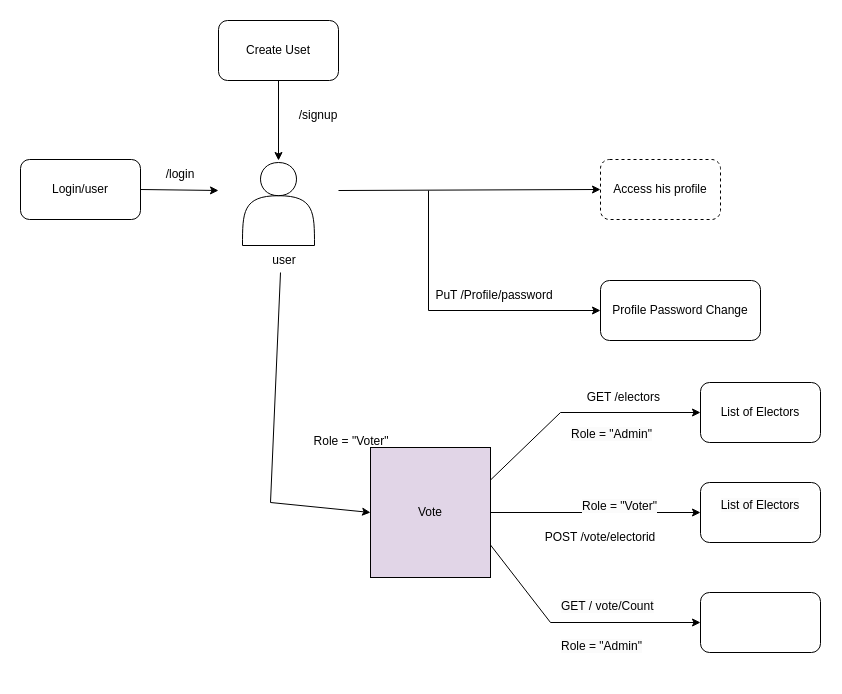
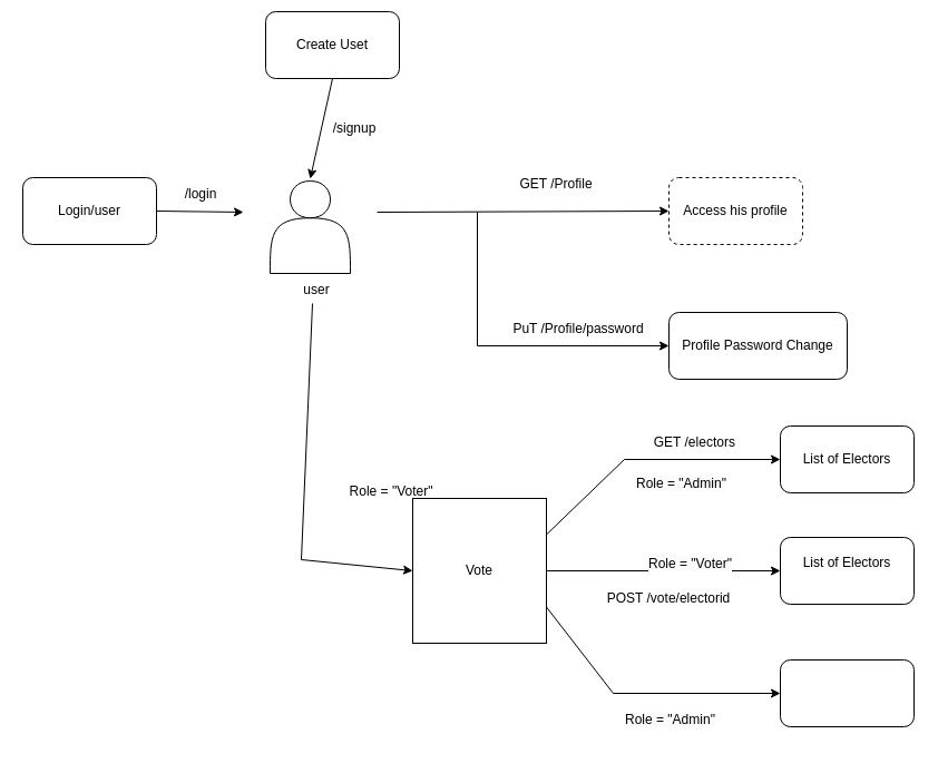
  <mxCell id="0" />
  <mxCell id="1" parent="0" />
- <mxCell id="2" value="Create Uset" style="rounded=1;whiteSpace=wrap;html=1;" vertex="1" parent="1"><mxGeometry x="218" y="20" width="120" height="60" as="geometry" /></mxCell>
+ <mxCell id="2" value="Create Uset" style="rounded=1;whiteSpace=wrap;html=1;" vertex="1" parent="1"><mxGeometry x="238" y="10" width="120" height="60" as="geometry" /></mxCell>
  <mxCell id="3" value="Access his profile" style="rounded=1;whiteSpace=wrap;html=1;dashed=1;" vertex="1" parent="1"><mxGeometry x="600" y="159" width="120" height="60" as="geometry" /></mxCell>
  <mxCell id="4" value="Profile Password Change" style="rounded=1;whiteSpace=wrap;html=1;" vertex="1" parent="1"><mxGeometry x="600" y="280" width="160" height="60" as="geometry" /></mxCell>
  <mxCell id="5" value="" style="endArrow=classic;html=1;rounded=0;exitX=1;exitY=0.5;exitDx=0;exitDy=0;entryX=0;entryY=0.5;entryDx=0;entryDy=0;" edge="1" parent="1" target="3"><mxGeometry width="50" height="50" relative="1" as="geometry"><mxPoint x="338" y="190" as="sourcePoint" /><mxPoint x="508" y="200" as="targetPoint" /></mxGeometry></mxCell>
  <mxCell id="6" value="" style="endArrow=classic;html=1;rounded=0;entryX=0;entryY=0.5;entryDx=0;entryDy=0;" edge="1" parent="1" target="4"><mxGeometry width="50" height="50" relative="1" as="geometry"><mxPoint x="428" y="310" as="sourcePoint" /><mxPoint x="508" y="200" as="targetPoint" /></mxGeometry></mxCell>
  <mxCell id="7" value="" style="endArrow=none;html=1;rounded=0;" edge="1" parent="1"><mxGeometry width="50" height="50" relative="1" as="geometry"><mxPoint x="428" y="310" as="sourcePoint" /><mxPoint x="428" y="190" as="targetPoint" /></mxGeometry></mxCell>
  <mxCell id="8" value="" style="endArrow=classic;html=1;rounded=0;exitX=0.5;exitY=1;exitDx=0;exitDy=0;entryX=0.5;entryY=0;entryDx=0;entryDy=0;" edge="1" parent="1" source="2"><mxGeometry width="50" height="50" relative="1" as="geometry"><mxPoint x="458" y="250" as="sourcePoint" /><mxPoint x="278" y="160" as="targetPoint" /></mxGeometry></mxCell>
  <mxCell id="9" value="/signup" style="text;html=1;align=center;verticalAlign=middle;whiteSpace=wrap;rounded=0;" vertex="1" parent="1"><mxGeometry x="288" y="100" width="60" height="30" as="geometry" /></mxCell>
- <mxCell id="11" value="PuT /Profile/password" style="text;html=1;align=center;verticalAlign=middle;whiteSpace=wrap;rounded=0;" vertex="1" parent="1"><mxGeometry x="433" y="280" width="122" height="30" as="geometry" /></mxCell>
+ <mxCell id="10" value="GET /Profile" style="text;html=1;align=center;verticalAlign=middle;whiteSpace=wrap;rounded=0;" vertex="1" parent="1"><mxGeometry x="448" y="150" width="102" height="30" as="geometry" /></mxCell>
+ <mxCell id="11" value="PuT /Profile/password" style="text;html=1;align=center;verticalAlign=middle;whiteSpace=wrap;rounded=0;" vertex="1" parent="1"><mxGeometry x="458" y="280" width="122" height="30" as="geometry" /></mxCell>
  <mxCell id="12" value="Login/user" style="rounded=1;whiteSpace=wrap;html=1;" vertex="1" parent="1"><mxGeometry y="159" width="120" height="60" as="geometry" x="20" /></mxCell>
  <mxCell id="13" value="" style="endArrow=classic;html=1;rounded=0;entryX=0;entryY=0.5;entryDx=0;entryDy=0;exitX=1;exitY=0.5;exitDx=0;exitDy=0;" edge="1" parent="1" source="12"><mxGeometry width="50" height="50" relative="1" as="geometry"><mxPoint x="140" y="192" as="sourcePoint" /><mxPoint x="218" y="190" as="targetPoint" /></mxGeometry></mxCell>
  <mxCell id="14" value="/login" style="text;html=1;align=center;verticalAlign=middle;whiteSpace=wrap;rounded=0;" vertex="1" parent="1"><mxGeometry x="150" y="159" width="60" height="30" as="geometry" /></mxCell>
  <mxCell id="15" value="" style="shape=actor;whiteSpace=wrap;html=1;" vertex="1" parent="1"><mxGeometry x="242" y="162" width="72" height="83" as="geometry" /></mxCell>
- <mxCell id="16" value="Vote" style="rounded=0;whiteSpace=wrap;html=1;fillColor=#e1d5e7;" vertex="1" parent="1"><mxGeometry x="370" y="447" width="120" height="130" as="geometry" /></mxCell>
+ <mxCell id="16" value="Vote" style="rounded=0;whiteSpace=wrap;html=1;" vertex="1" parent="1"><mxGeometry x="370" y="447" width="120" height="130" as="geometry" /></mxCell>
  <mxCell id="17" value="" style="endArrow=classic;html=1;rounded=0;entryX=0;entryY=0.5;entryDx=0;entryDy=0;" edge="1" parent="1" target="16"><mxGeometry width="50" height="50" relative="1" as="geometry"><mxPoint x="280" y="272" as="sourcePoint" /><mxPoint x="310" y="202" as="targetPoint" /><Array as="points"><mxPoint x="270" y="502" /></Array></mxGeometry></mxCell>
  <mxCell id="18" value="Role = &quot;Voter&quot;" style="text;html=1;align=center;verticalAlign=middle;whiteSpace=wrap;rounded=0;" vertex="1" parent="1"><mxGeometry x="300" y="420" width="102" height="42" as="geometry" /></mxCell>
  <mxCell id="19" value="List of Electors" style="rounded=1;whiteSpace=wrap;html=1;" vertex="1" parent="1"><mxGeometry x="700" y="382" width="120" height="60" as="geometry" /></mxCell>
  <mxCell id="20" value="&#10;&lt;span style=&quot;color: rgb(0, 0, 0); font-family: Helvetica; font-size: 12px; font-style: normal; font-variant-ligatures: normal; font-variant-caps: normal; font-weight: 400; letter-spacing: normal; orphans: 2; text-align: center; text-indent: 0px; text-transform: none; widows: 2; word-spacing: 0px; -webkit-text-stroke-width: 0px; white-space: normal; background-color: rgb(251, 251, 251); text-decoration-thickness: initial; text-decoration-style: initial; text-decoration-color: initial; display: inline !important; float: none;&quot;&gt;List of Electors&lt;/span&gt;&#10;&#10;" style="rounded=1;whiteSpace=wrap;html=1;" vertex="1" parent="1"><mxGeometry x="700" y="482" width="120" height="60" as="geometry" /></mxCell>
  <mxCell id="21" value="" style="endArrow=classic;html=1;rounded=0;exitX=1;exitY=0.25;exitDx=0;exitDy=0;entryX=0;entryY=0.5;entryDx=0;entryDy=0;" edge="1" parent="1" source="16" target="19"><mxGeometry width="50" height="50" relative="1" as="geometry"><mxPoint x="480" y="252" as="sourcePoint" /><mxPoint x="530" y="202" as="targetPoint" /><Array as="points"><mxPoint x="560" y="412" /></Array></mxGeometry></mxCell>
  <mxCell id="22" value="" style="endArrow=classic;html=1;rounded=0;exitX=1;exitY=0.5;exitDx=0;exitDy=0;entryX=0;entryY=0.5;entryDx=0;entryDy=0;" edge="1" parent="1" source="16" target="20"><mxGeometry width="50" height="50" relative="1" as="geometry"><mxPoint x="480" y="252" as="sourcePoint" /><mxPoint x="530" y="202" as="targetPoint" /><Array as="points" /></mxGeometry></mxCell>
  <mxCell id="23" value="GET /electors&amp;nbsp;" style="text;html=1;align=center;verticalAlign=middle;whiteSpace=wrap;rounded=0;" vertex="1" parent="1"><mxGeometry x="570" y="382" width="110" height="30" as="geometry" /></mxCell>
  <mxCell id="24" value="user" style="text;html=1;align=center;verticalAlign=middle;whiteSpace=wrap;rounded=0;" vertex="1" parent="1"><mxGeometry x="254" y="245" width="60" height="30" as="geometry" /></mxCell>
  <mxCell id="25" value="POST /vote/electorid" style="text;html=1;align=center;verticalAlign=middle;whiteSpace=wrap;rounded=0;" vertex="1" parent="1"><mxGeometry x="510" y="522" width="180" height="30" as="geometry" /></mxCell>
  <mxCell id="26" value="&lt;span style=&quot;color: rgb(0, 0, 0); font-family: Helvetica; font-size: 12px; font-style: normal; font-variant-ligatures: normal; font-variant-caps: normal; font-weight: 400; letter-spacing: normal; orphans: 2; text-align: center; text-indent: 0px; text-transform: none; widows: 2; word-spacing: 0px; -webkit-text-stroke-width: 0px; white-space: normal; background-color: rgb(251, 251, 251); text-decoration-thickness: initial; text-decoration-style: initial; text-decoration-color: initial; display: inline !important; float: none;&quot;&gt;Role = &quot;Voter&quot;&lt;/span&gt;" style="text;whiteSpace=wrap;html=1;" vertex="1" parent="1"><mxGeometry x="580" y="492" width="110" height="40" as="geometry" /></mxCell>
  <mxCell id="27" value="&lt;span style=&quot;color: rgb(0, 0, 0); font-family: Helvetica; font-size: 12px; font-style: normal; font-variant-ligatures: normal; font-variant-caps: normal; font-weight: 400; letter-spacing: normal; orphans: 2; text-align: center; text-indent: 0px; text-transform: none; widows: 2; word-spacing: 0px; -webkit-text-stroke-width: 0px; white-space: normal; background-color: rgb(251, 251, 251); text-decoration-thickness: initial; text-decoration-style: initial; text-decoration-color: initial; display: inline !important; float: none;&quot;&gt;Role = &quot;Admin&quot;&lt;/span&gt;" style="text;whiteSpace=wrap;html=1;" vertex="1" parent="1"><mxGeometry x="569" y="420" width="110" height="22" as="geometry" /></mxCell>
  <mxCell id="28" value="" style="rounded=1;whiteSpace=wrap;html=1;" vertex="1" parent="1"><mxGeometry x="700" y="592" width="120" height="60" as="geometry" /></mxCell>
  <mxCell id="29" value="" style="endArrow=classic;html=1;rounded=0;exitX=1;exitY=0.75;exitDx=0;exitDy=0;entryX=0;entryY=0.5;entryDx=0;entryDy=0;" edge="1" parent="1" source="16" target="28"><mxGeometry width="50" height="50" relative="1" as="geometry"><mxPoint x="550" y="502" as="sourcePoint" /><mxPoint x="600" y="452" as="targetPoint" /><Array as="points"><mxPoint x="550" y="622" /></Array></mxGeometry></mxCell>
- <mxCell id="30" value="&lt;span style=&quot;color: rgb(0, 0, 0); font-family: Helvetica; font-size: 12px; font-style: normal; font-variant-ligatures: normal; font-variant-caps: normal; font-weight: 400; letter-spacing: normal; orphans: 2; text-align: center; text-indent: 0px; text-transform: none; widows: 2; word-spacing: 0px; -webkit-text-stroke-width: 0px; white-space: normal; background-color: rgb(251, 251, 251); text-decoration-thickness: initial; text-decoration-style: initial; text-decoration-color: initial; display: inline !important; float: none;&quot;&gt;GET / vote/Count&lt;/span&gt;" style="text;whiteSpace=wrap;html=1;" vertex="1" parent="1"><mxGeometry x="559" y="592" width="130" height="40" as="geometry" /></mxCell>
  <mxCell id="31" value="&lt;span style=&quot;color: rgb(0, 0, 0); font-family: Helvetica; font-size: 12px; font-style: normal; font-variant-ligatures: normal; font-variant-caps: normal; font-weight: 400; letter-spacing: normal; orphans: 2; text-align: center; text-indent: 0px; text-transform: none; widows: 2; word-spacing: 0px; -webkit-text-stroke-width: 0px; white-space: normal; background-color: rgb(251, 251, 251); text-decoration-thickness: initial; text-decoration-style: initial; text-decoration-color: initial; display: inline !important; float: none;&quot;&gt;Role = &quot;Admin&quot;&lt;/span&gt;" style="text;whiteSpace=wrap;html=1;" vertex="1" parent="1"><mxGeometry x="559" y="632" width="110" height="40" as="geometry" /></mxCell>
